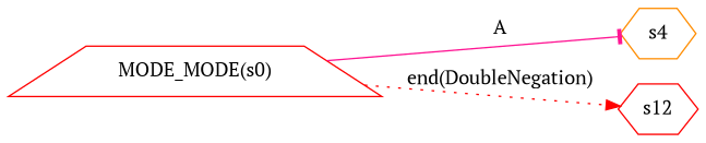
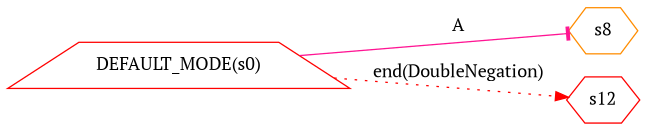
  digraph {
    fontname="PT Serif"
    rankdir=LR
    node [color=red fontname="PT Serif" shape=hexagon]
    edge [fontname="PT Serif"]
-   "DEFAULT_MODE(s0)" [shape=trapezium label="MODE_MODE(s0)"]
-   s8 [color=darkorange label=s4]
+   "DEFAULT_MODE(s0)" [shape=trapezium]
+   s8 [color=darkorange]
    s12
    "DEFAULT_MODE(s0)" -> s8 [arrowhead=tee color=deeppink label=A]
    "DEFAULT_MODE(s0)" -> s12 [arrowhead=normal color=red label="end(DoubleNegation)" style=dotted]
  }
